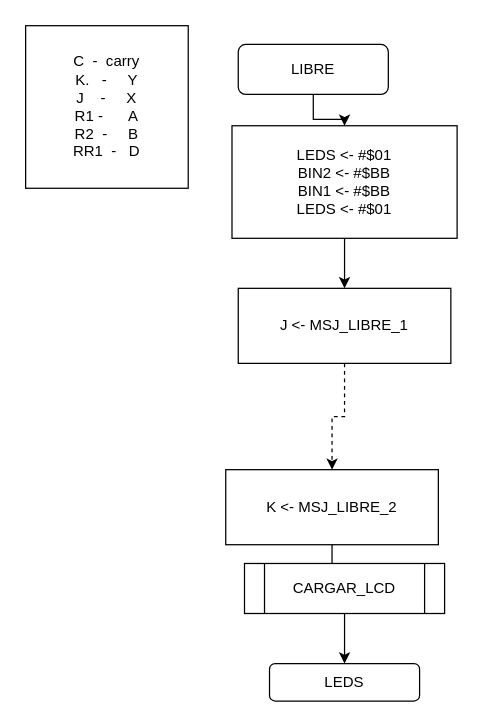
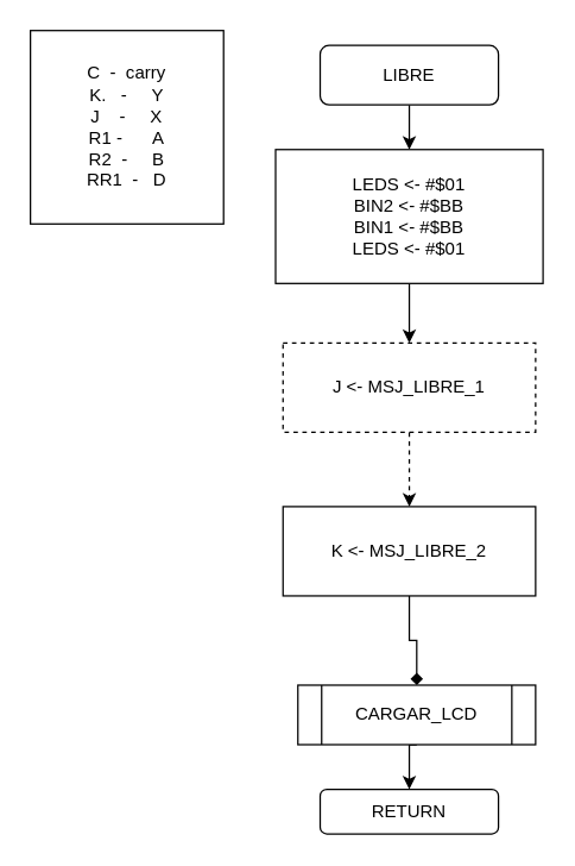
  <mxCell id="0" />
  <mxCell id="1" parent="0" />
  <mxCell id="2" style="edgeStyle=orthogonalEdgeStyle;rounded=0;orthogonalLoop=1;jettySize=auto;html=1;exitX=0.5;exitY=1;exitDx=0;exitDy=0;" edge="1" parent="1" source="3" target="5"><mxGeometry relative="1" as="geometry" /></mxCell>
- <mxCell id="3" value="LIBRE" style="rounded=1;whiteSpace=wrap;html=1;" vertex="1" parent="1"><mxGeometry x="190" y="35" width="120" height="40" as="geometry" /></mxCell>
+ <mxCell id="3" value="LIBRE" style="rounded=1;whiteSpace=wrap;html=1;" vertex="1" parent="1"><mxGeometry x="215" y="30" width="120" height="40" as="geometry" /></mxCell>
  <mxCell id="4" style="edgeStyle=orthogonalEdgeStyle;rounded=0;orthogonalLoop=1;jettySize=auto;html=1;exitX=0.5;exitY=1;exitDx=0;exitDy=0;" edge="1" parent="1" source="5" target="7"><mxGeometry relative="1" as="geometry" /></mxCell>
  <mxCell id="5" value="LEDS &amp;lt;- #$01&lt;br&gt;BIN2 &amp;lt;- #$BB&lt;br&gt;BIN1 &amp;lt;- #$BB&lt;br&gt;LEDS &amp;lt;- #$01" style="rounded=0;whiteSpace=wrap;html=1;" vertex="1" parent="1"><mxGeometry x="185" y="100" width="180" height="90" as="geometry" /></mxCell>
  <mxCell id="6" style="edgeStyle=orthogonalEdgeStyle;rounded=0;orthogonalLoop=1;jettySize=auto;html=1;exitX=0.5;exitY=1;exitDx=0;exitDy=0;dashed=1;" edge="1" parent="1" source="7" target="10"><mxGeometry relative="1" as="geometry" /></mxCell>
- <mxCell id="7" value="J &amp;lt;- MSJ_LIBRE_1" style="rounded=0;whiteSpace=wrap;html=1;" vertex="1" parent="1"><mxGeometry x="190" y="230" width="170" height="60" as="geometry" /></mxCell>
+ <mxCell id="7" value="J &amp;lt;- MSJ_LIBRE_1" style="rounded=0;whiteSpace=wrap;html=1;dashed=1;" vertex="1" parent="1"><mxGeometry x="190" y="230" width="170" height="60" as="geometry" /></mxCell>
  <mxCell id="8" value="C &amp;nbsp;- &amp;nbsp;carry&lt;br&gt;K. &amp;nbsp; - &amp;nbsp; &amp;nbsp; Y&lt;br&gt;J &amp;nbsp; &amp;nbsp;- &amp;nbsp; &amp;nbsp; X&lt;br&gt;R1 - &amp;nbsp; &amp;nbsp; &amp;nbsp;A&lt;br&gt;R2 &amp;nbsp;- &amp;nbsp; &amp;nbsp; B&lt;br&gt;RR1 &amp;nbsp;- &amp;nbsp; D" style="whiteSpace=wrap;html=1;aspect=fixed;" vertex="1" parent="1"><mxGeometry x="20" y="20" width="130" height="130" as="geometry" /></mxCell>
  <mxCell id="9" style="edgeStyle=orthogonalEdgeStyle;rounded=0;orthogonalLoop=1;jettySize=auto;html=1;exitX=0.5;exitY=1;exitDx=0;exitDy=0;endArrow=diamond;" edge="1" parent="1" source="10" target="12"><mxGeometry relative="1" as="geometry" /></mxCell>
- <mxCell id="10" value="K &amp;lt;- MSJ_LIBRE_2" style="rounded=0;whiteSpace=wrap;html=1;" vertex="1" parent="1"><mxGeometry x="180" y="375" width="170" height="60" as="geometry" /></mxCell>
+ <mxCell id="10" value="K &amp;lt;- MSJ_LIBRE_2" style="rounded=0;whiteSpace=wrap;html=1;" vertex="1" parent="1"><mxGeometry x="190" y="340" width="170" height="60" as="geometry" /></mxCell>
  <mxCell id="11" style="edgeStyle=orthogonalEdgeStyle;rounded=0;orthogonalLoop=1;jettySize=auto;html=1;exitX=0.5;exitY=1;exitDx=0;exitDy=0;entryX=0.5;entryY=0;entryDx=0;entryDy=0;" edge="1" parent="1" source="12" target="13"><mxGeometry relative="1" as="geometry" /></mxCell>
- <mxCell id="12" value="CARGAR_LCD" style="shape=process;whiteSpace=wrap;html=1;backgroundOutline=1;" vertex="1" parent="1"><mxGeometry x="195" y="450" width="160" height="40" as="geometry" /></mxCell>
- <mxCell id="13" value="LEDS" style="rounded=1;whiteSpace=wrap;html=1;" vertex="1" parent="1"><mxGeometry x="215" y="530" width="120" height="30" as="geometry" /></mxCell>
+ <mxCell id="12" value="CARGAR_LCD" style="shape=process;whiteSpace=wrap;html=1;backgroundOutline=1;" vertex="1" parent="1"><mxGeometry x="200" y="460" width="160" height="40" as="geometry" /></mxCell>
+ <mxCell id="13" value="RETURN" style="rounded=1;whiteSpace=wrap;html=1;" vertex="1" parent="1"><mxGeometry x="215" y="530" width="120" height="30" as="geometry" /></mxCell>
